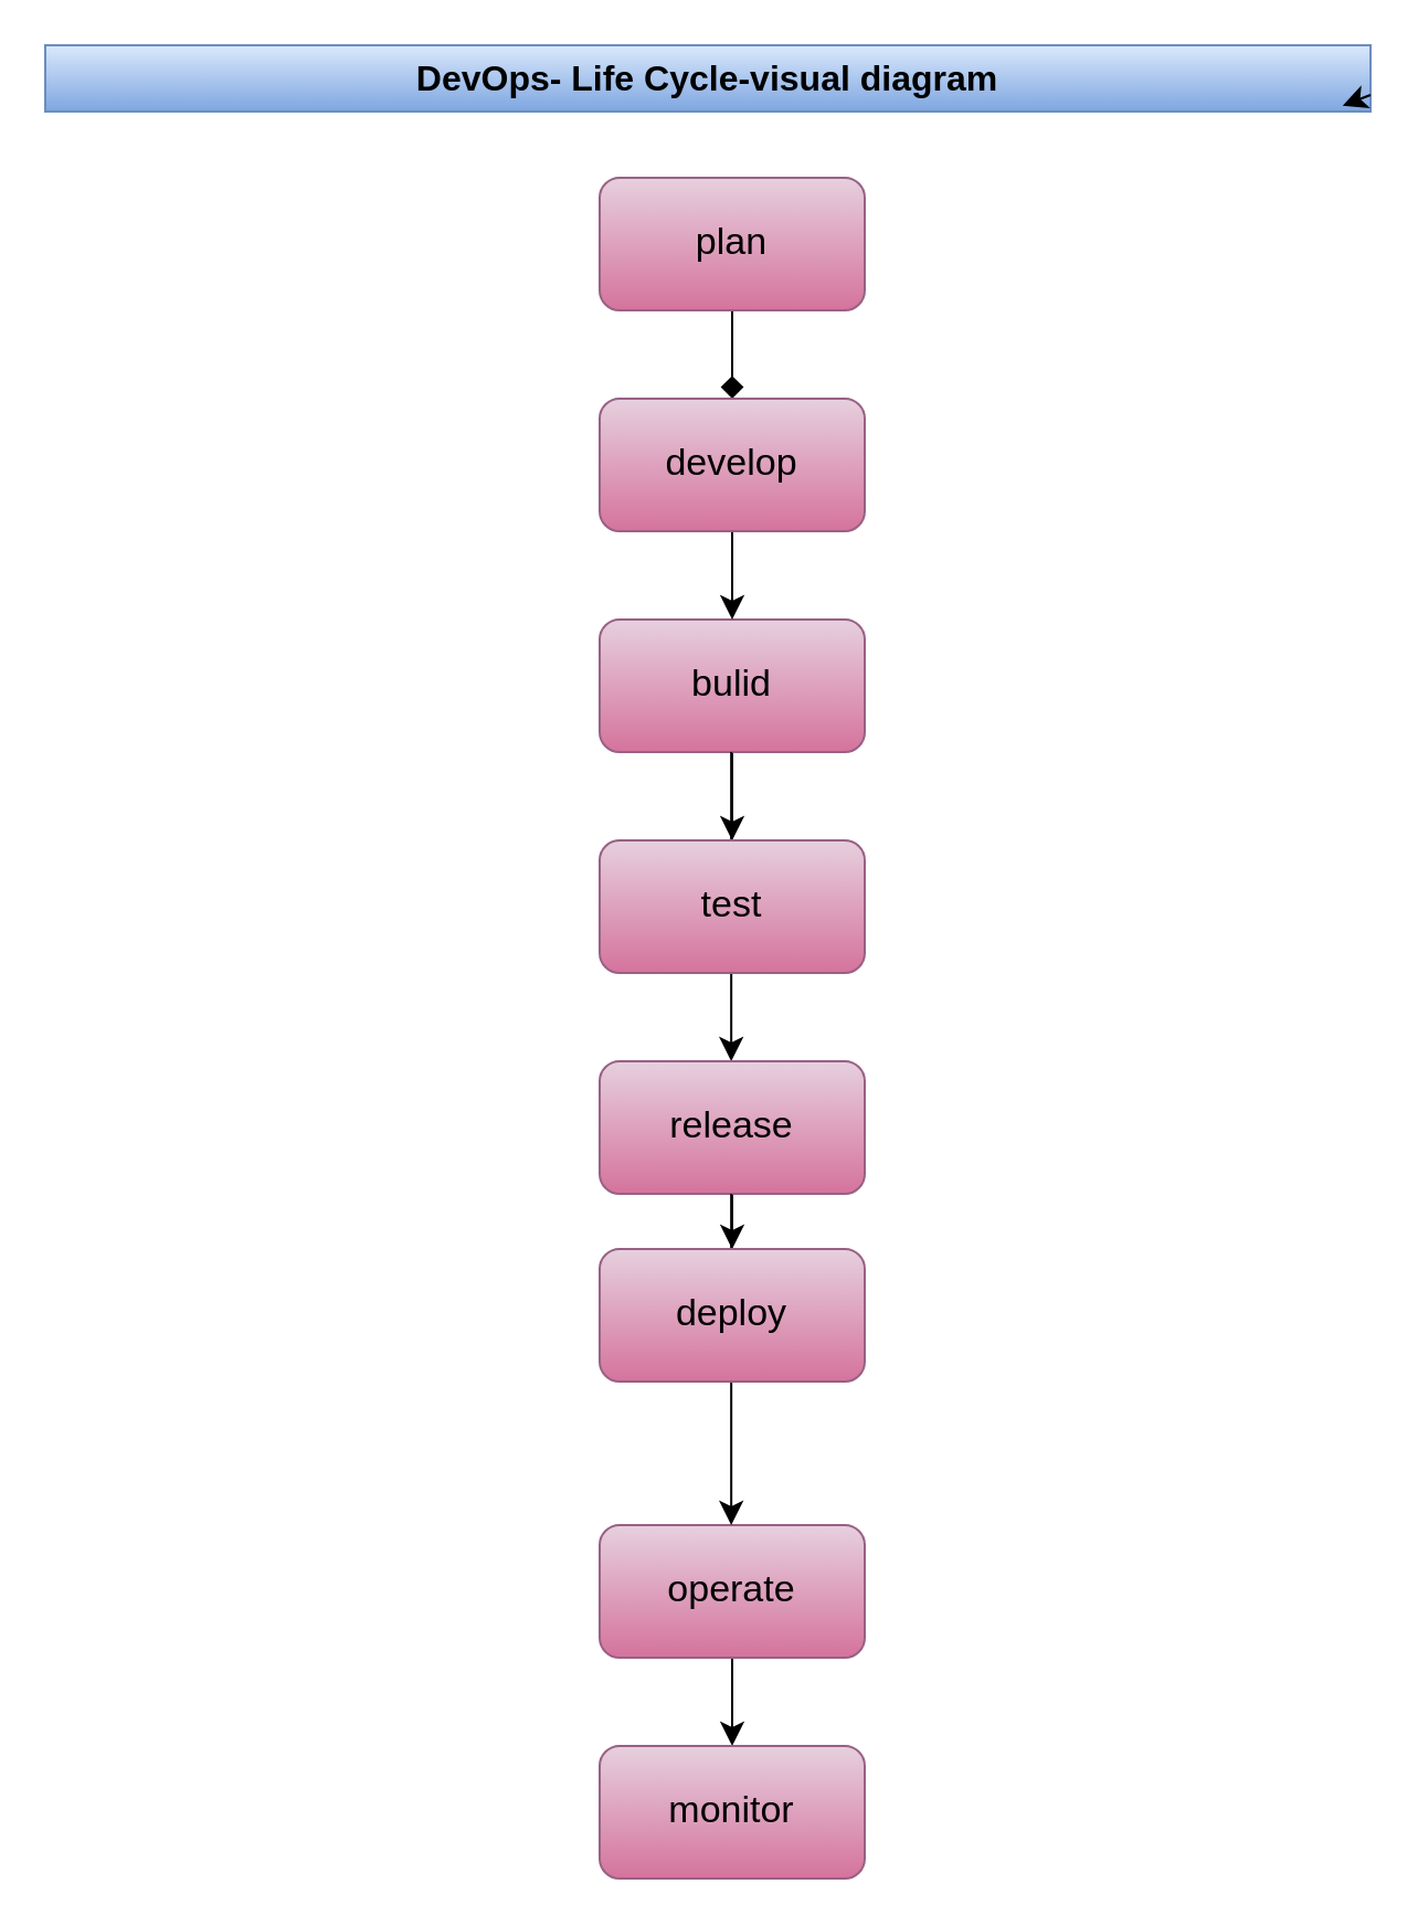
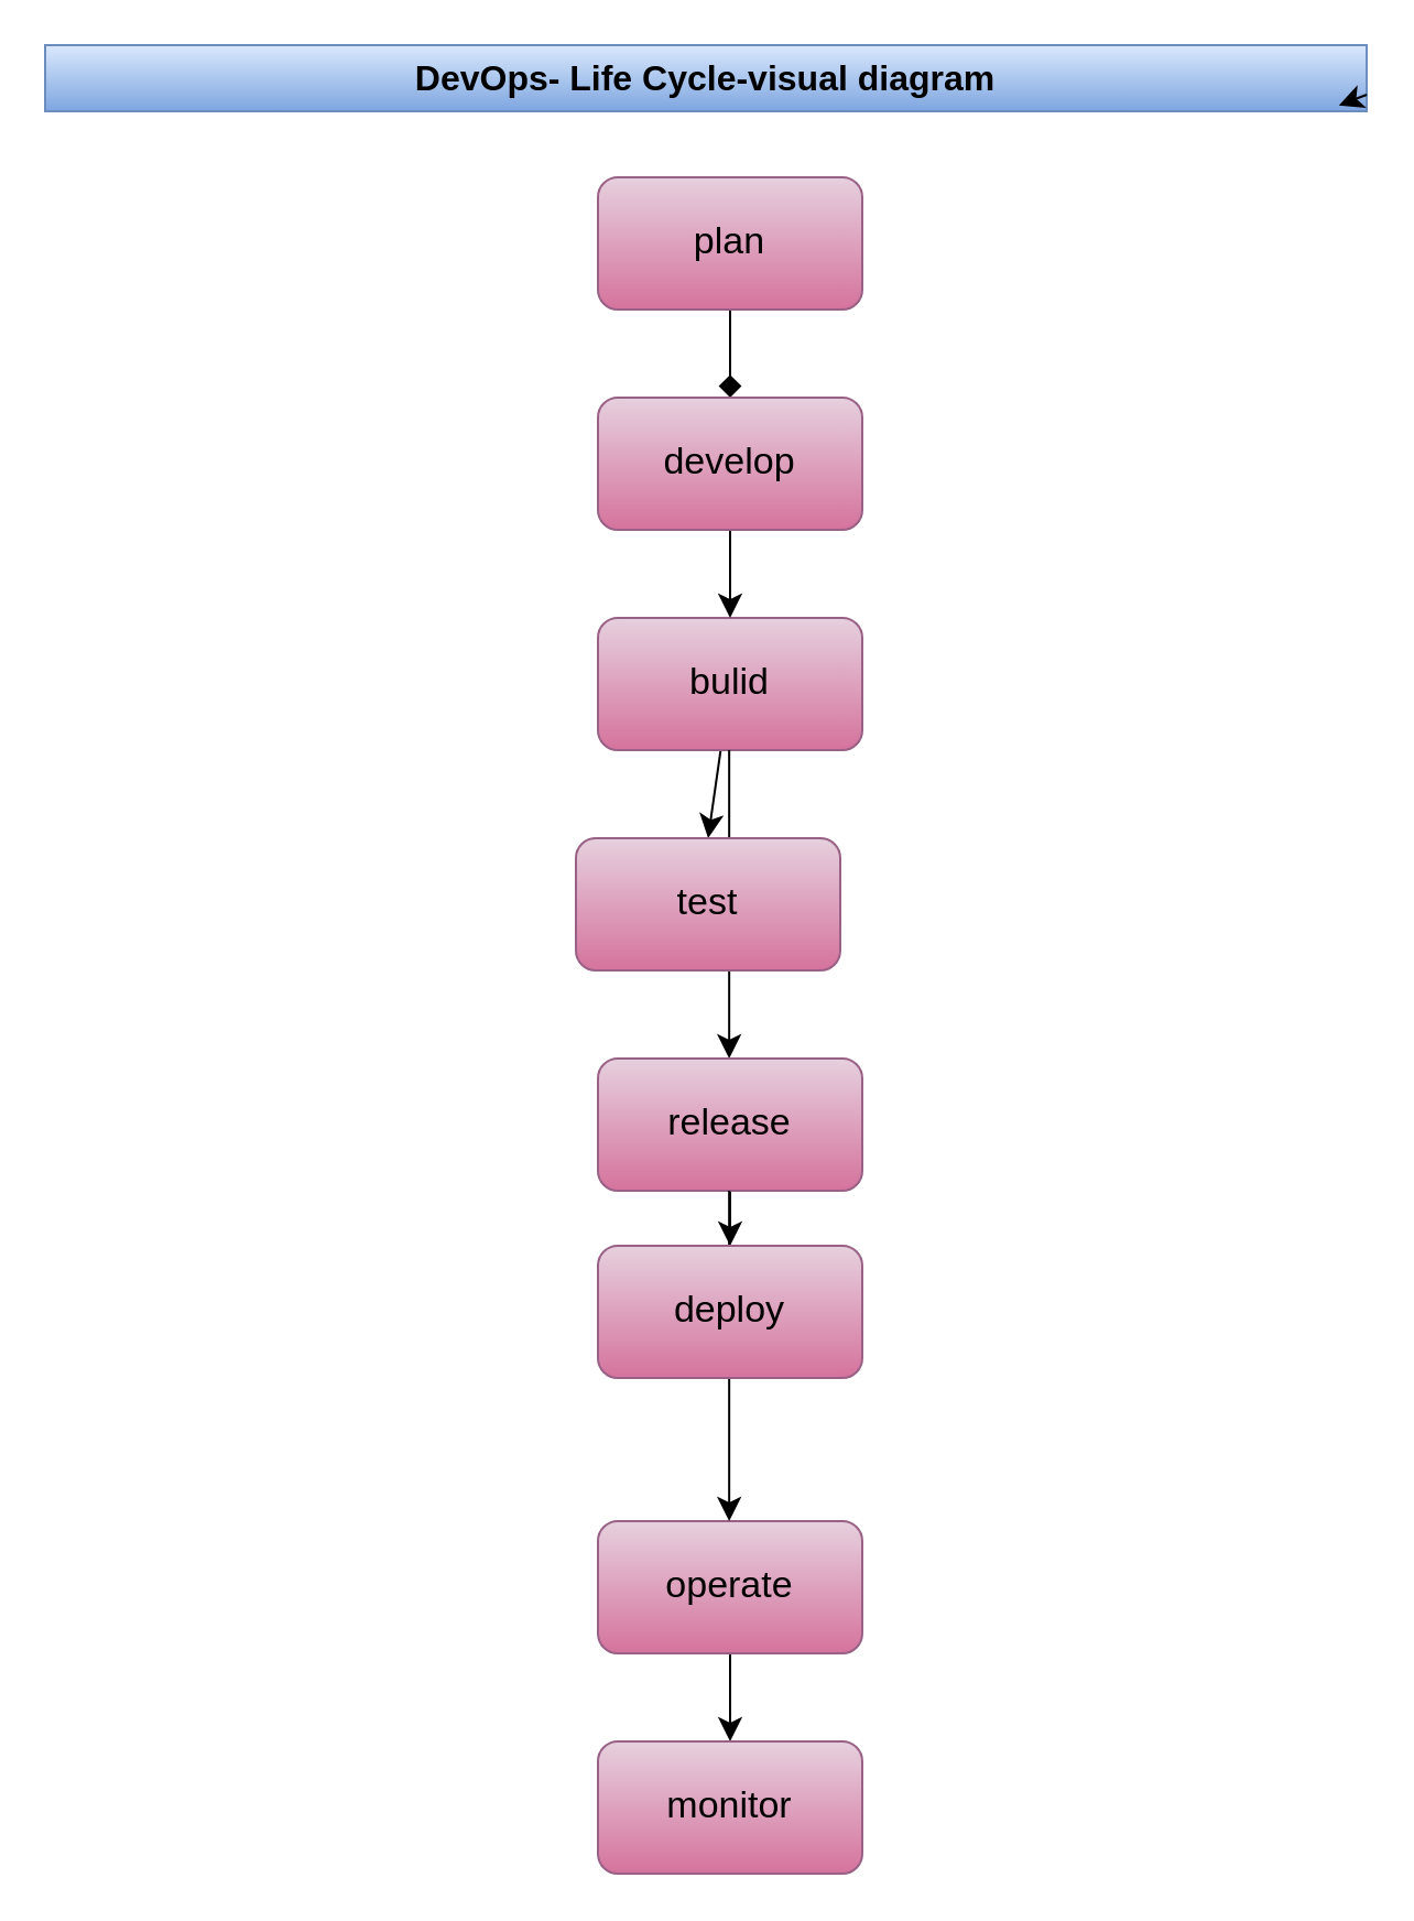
  <mxCell id="0" />
  <mxCell id="1" parent="0" />
  <mxCell id="2" value="" style="edgeStyle=none;curved=1;rounded=0;orthogonalLoop=1;jettySize=auto;html=1;fontSize=12;startSize=8;endSize=8;endArrow=diamond;" edge="1" parent="1" source="3" target="7"><mxGeometry relative="1" as="geometry" /></mxCell>
  <mxCell id="3" value="&lt;font style=&quot;font-size: 17px;&quot;&gt;plan&lt;/font&gt;" style="rounded=1;whiteSpace=wrap;html=1;fillColor=#e6d0de;strokeColor=#996185;gradientColor=#d5739d;" vertex="1" parent="1"><mxGeometry x="271" y="80" width="120" height="60" as="geometry" /></mxCell>
  <mxCell id="4" value="" style="edgeStyle=none;curved=1;rounded=0;orthogonalLoop=1;jettySize=auto;html=1;fontSize=12;startSize=8;endSize=8;entryX=0.5;entryY=0;entryDx=0;entryDy=0;" edge="1" parent="1" source="5" target="9"><mxGeometry relative="1" as="geometry" /></mxCell>
  <mxCell id="5" value="&lt;font style=&quot;font-size: 17px;&quot;&gt;bulid&lt;/font&gt;" style="rounded=1;whiteSpace=wrap;html=1;fillColor=#e6d0de;gradientColor=#d5739d;strokeColor=#996185;" vertex="1" parent="1"><mxGeometry x="271" y="280" width="120" height="60" as="geometry" /></mxCell>
  <mxCell id="6" value="" style="edgeStyle=none;curved=1;rounded=0;orthogonalLoop=1;jettySize=auto;html=1;fontSize=12;startSize=8;endSize=8;entryX=0.5;entryY=0;entryDx=0;entryDy=0;" edge="1" parent="1" source="7" target="5"><mxGeometry relative="1" as="geometry" /></mxCell>
  <mxCell id="7" value="&lt;font style=&quot;font-size: 17px;&quot;&gt;develop&lt;/font&gt;" style="rounded=1;whiteSpace=wrap;html=1;fillColor=#e6d0de;gradientColor=#d5739d;strokeColor=#996185;" vertex="1" parent="1"><mxGeometry x="271" y="180" width="120" height="60" as="geometry" /></mxCell>
  <mxCell id="8" value="" style="edgeStyle=none;curved=1;rounded=0;orthogonalLoop=1;jettySize=auto;html=1;fontSize=12;startSize=8;endSize=8;" edge="1" parent="1"><mxGeometry relative="1" as="geometry"><mxPoint x="330.58" y="340" as="sourcePoint" /><mxPoint x="330.58" y="480" as="targetPoint" /></mxGeometry></mxCell>
- <mxCell id="9" value="&lt;font style=&quot;font-size: 17px;&quot;&gt;test&lt;/font&gt;" style="rounded=1;whiteSpace=wrap;html=1;fillColor=#e6d0de;gradientColor=#d5739d;strokeColor=#996185;" vertex="1" parent="1"><mxGeometry x="271" y="380" width="120" height="60" as="geometry" /></mxCell>
+ <mxCell id="9" value="&lt;font style=&quot;font-size: 17px;&quot;&gt;test&lt;/font&gt;" style="rounded=1;whiteSpace=wrap;html=1;fillColor=#e6d0de;gradientColor=#d5739d;strokeColor=#996185;" vertex="1" parent="1"><mxGeometry x="261" y="380" width="120" height="60" as="geometry" /></mxCell>
  <mxCell id="10" value="" style="edgeStyle=none;curved=1;rounded=0;orthogonalLoop=1;jettySize=auto;html=1;fontSize=12;startSize=8;endSize=8;" edge="1" parent="1" source="11" target="15"><mxGeometry relative="1" as="geometry" /></mxCell>
  <mxCell id="11" value="&lt;font style=&quot;font-size: 17px;&quot;&gt;release&lt;/font&gt;" style="rounded=1;whiteSpace=wrap;html=1;fillColor=#e6d0de;gradientColor=#d5739d;strokeColor=#996185;" vertex="1" parent="1"><mxGeometry x="271" y="480" width="120" height="60" as="geometry" /></mxCell>
  <mxCell id="12" value="" style="edgeStyle=none;curved=1;rounded=0;orthogonalLoop=1;jettySize=auto;html=1;fontSize=12;startSize=8;endSize=8;" edge="1" parent="1" source="13" target="16"><mxGeometry relative="1" as="geometry" /></mxCell>
  <mxCell id="13" value="&lt;font style=&quot;font-size: 17px;&quot;&gt;operate&lt;/font&gt;" style="rounded=1;whiteSpace=wrap;html=1;fillColor=#e6d0de;gradientColor=#d5739d;strokeColor=#996185;" vertex="1" parent="1"><mxGeometry x="271" y="690" width="120" height="60" as="geometry" /></mxCell>
  <mxCell id="14" value="" style="edgeStyle=none;curved=1;rounded=0;orthogonalLoop=1;jettySize=auto;html=1;fontSize=12;startSize=8;endSize=8;" edge="1" parent="1"><mxGeometry relative="1" as="geometry"><mxPoint x="330.58" y="540" as="sourcePoint" /><mxPoint x="330.58" y="690" as="targetPoint" /><Array as="points"><mxPoint x="330.58" y="580" /></Array></mxGeometry></mxCell>
  <mxCell id="15" value="&lt;font style=&quot;font-size: 17px;&quot;&gt;deploy&lt;/font&gt;" style="rounded=1;whiteSpace=wrap;html=1;fillColor=#e6d0de;gradientColor=#d5739d;strokeColor=#996185;" vertex="1" parent="1"><mxGeometry x="271" y="565" width="120" height="60" as="geometry" /></mxCell>
  <mxCell id="16" value="&lt;font style=&quot;font-size: 17px;&quot;&gt;monitor&lt;/font&gt;" style="rounded=1;whiteSpace=wrap;html=1;fillColor=#e6d0de;gradientColor=#d5739d;strokeColor=#996185;" vertex="1" parent="1"><mxGeometry x="271" y="790" width="120" height="60" as="geometry" /></mxCell>
  <mxCell id="17" value="&lt;b&gt;DevOps- Life Cycle-visual diagram&lt;/b&gt;" style="text;strokeColor=#6c8ebf;fillColor=#dae8fc;html=1;align=center;verticalAlign=middle;whiteSpace=wrap;rounded=0;fontSize=16;gradientColor=#7ea6e0;" vertex="1" parent="1"><mxGeometry x="20" y="20" width="600" height="30" as="geometry" /></mxCell>
  <mxCell id="18" style="edgeStyle=none;curved=1;rounded=0;orthogonalLoop=1;jettySize=auto;html=1;exitX=1;exitY=0.75;exitDx=0;exitDy=0;entryX=0.979;entryY=0.911;entryDx=0;entryDy=0;entryPerimeter=0;fontSize=12;startSize=8;endSize=8;" edge="1" parent="1" source="17" target="17"><mxGeometry relative="1" as="geometry" /></mxCell>
